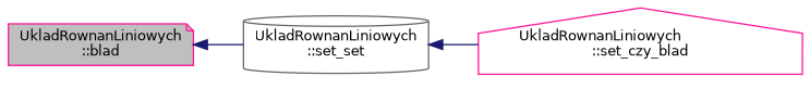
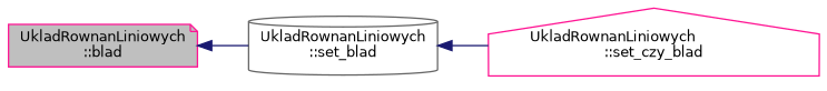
  digraph {
    rankdir=LR
    node [color=deeppink fillcolor=white fontname=Helvetica fontsize=10 style=filled]
    edge [color=midnightblue dir=back fontname=Helvetica fontsize=10 labelfontname=Helvetica labelfontsize=10 style=solid]
    n1 [fillcolor=grey75 fontcolor=black height=0.2 label="UkladRownanLiniowych\l::blad" shape=note width=0.4]
-   n2 [color=gray40 height=0.2 label="UkladRownanLiniowych\l::set_set" shape=cylinder width=0.4]
+   n2 [color=gray40 height=0.2 label="UkladRownanLiniowych\l::set_blad" shape=cylinder width=0.4]
    n3 [height=0.2 label="UkladRownanLiniowych\l::set_czy_blad" shape=house width=0.4]
    n1 -> n2
    n2 -> n3
  }
